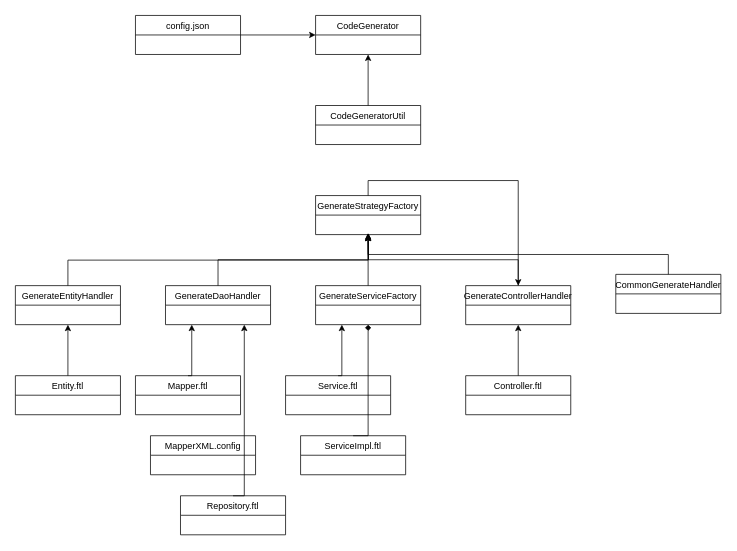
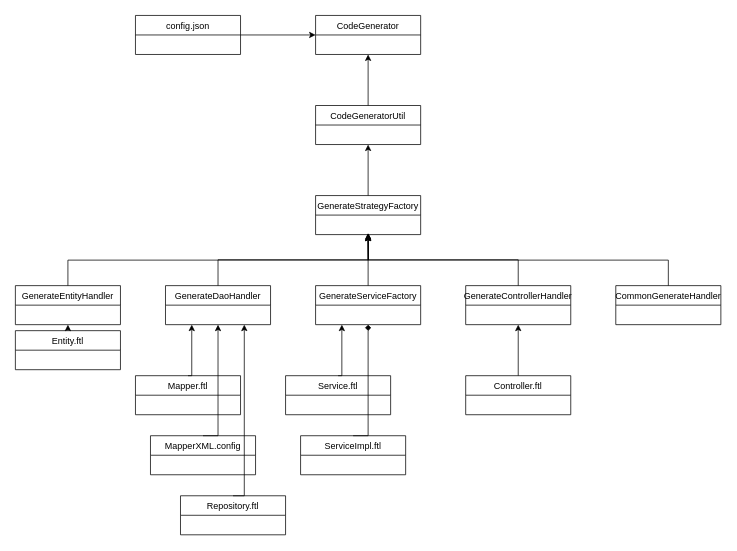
  <mxCell id="0" />
  <mxCell id="1" parent="0" />
  <mxCell id="2" style="edgeStyle=orthogonalEdgeStyle;rounded=0;orthogonalLoop=1;jettySize=auto;html=1;exitX=1;exitY=0.5;exitDx=0;exitDy=0;entryX=0;entryY=0.5;entryDx=0;entryDy=0;" edge="1" parent="1" source="3" target="4"><mxGeometry relative="1" as="geometry" /></mxCell>
  <mxCell id="3" value="config.json" style="swimlane;fontStyle=0;childLayout=stackLayout;horizontal=1;startSize=26;fillColor=none;horizontalStack=0;resizeParent=1;resizeParentMax=0;resizeLast=0;collapsible=1;marginBottom=0;" vertex="1" parent="1"><mxGeometry x="180" y="20" width="140" height="52" as="geometry" /></mxCell>
  <mxCell id="4" value="CodeGenerator" style="swimlane;fontStyle=0;childLayout=stackLayout;horizontal=1;startSize=26;fillColor=none;horizontalStack=0;resizeParent=1;resizeParentMax=0;resizeLast=0;collapsible=1;marginBottom=0;" vertex="1" parent="1"><mxGeometry x="420" y="20" width="140" height="52" as="geometry" /></mxCell>
  <mxCell id="5" style="edgeStyle=orthogonalEdgeStyle;rounded=0;orthogonalLoop=1;jettySize=auto;html=1;exitX=0.5;exitY=0;exitDx=0;exitDy=0;entryX=0.5;entryY=1;entryDx=0;entryDy=0;" edge="1" parent="1" source="6" target="4"><mxGeometry relative="1" as="geometry" /></mxCell>
  <mxCell id="6" value="CodeGeneratorUtil" style="swimlane;fontStyle=0;childLayout=stackLayout;horizontal=1;startSize=26;fillColor=none;horizontalStack=0;resizeParent=1;resizeParentMax=0;resizeLast=0;collapsible=1;marginBottom=0;" vertex="1" parent="1"><mxGeometry x="420" y="140" width="140" height="52" as="geometry" /></mxCell>
- <mxCell id="7" style="edgeStyle=orthogonalEdgeStyle;rounded=0;orthogonalLoop=1;jettySize=auto;html=1;exitX=0.5;exitY=0;exitDx=0;exitDy=0;" edge="1" parent="1" source="8" target="16"><mxGeometry relative="1" as="geometry" /></mxCell>
+ <mxCell id="7" style="edgeStyle=orthogonalEdgeStyle;rounded=0;orthogonalLoop=1;jettySize=auto;html=1;exitX=0.5;exitY=0;exitDx=0;exitDy=0;entryX=0.5;entryY=1;entryDx=0;entryDy=0;" edge="1" parent="1" source="8" target="6"><mxGeometry relative="1" as="geometry" /></mxCell>
  <mxCell id="8" value="GenerateStrategyFactory" style="swimlane;fontStyle=0;childLayout=stackLayout;horizontal=1;startSize=26;fillColor=none;horizontalStack=0;resizeParent=1;resizeParentMax=0;resizeLast=0;collapsible=1;marginBottom=0;" vertex="1" parent="1"><mxGeometry x="420" y="260" width="140" height="52" as="geometry" /></mxCell>
  <mxCell id="9" style="edgeStyle=orthogonalEdgeStyle;rounded=0;orthogonalLoop=1;jettySize=auto;html=1;exitX=0.5;exitY=0;exitDx=0;exitDy=0;entryX=0.5;entryY=1;entryDx=0;entryDy=0;" edge="1" parent="1" source="10" target="8"><mxGeometry relative="1" as="geometry" /></mxCell>
  <mxCell id="10" value="GenerateEntityHandler" style="swimlane;fontStyle=0;childLayout=stackLayout;horizontal=1;startSize=26;fillColor=none;horizontalStack=0;resizeParent=1;resizeParentMax=0;resizeLast=0;collapsible=1;marginBottom=0;" vertex="1" parent="1"><mxGeometry x="20" y="380" width="140" height="52" as="geometry" /></mxCell>
  <mxCell id="11" style="edgeStyle=orthogonalEdgeStyle;rounded=0;orthogonalLoop=1;jettySize=auto;html=1;exitX=0.5;exitY=0;exitDx=0;exitDy=0;" edge="1" parent="1" source="12"><mxGeometry relative="1" as="geometry"><mxPoint x="490" y="310" as="targetPoint" /></mxGeometry></mxCell>
  <mxCell id="12" value="GenerateDaoHandler" style="swimlane;fontStyle=0;childLayout=stackLayout;horizontal=1;startSize=26;fillColor=none;horizontalStack=0;resizeParent=1;resizeParentMax=0;resizeLast=0;collapsible=1;marginBottom=0;" vertex="1" parent="1"><mxGeometry x="220" y="380" width="140" height="52" as="geometry" /></mxCell>
  <mxCell id="13" style="edgeStyle=orthogonalEdgeStyle;rounded=0;orthogonalLoop=1;jettySize=auto;html=1;exitX=0.5;exitY=0;exitDx=0;exitDy=0;entryX=0.5;entryY=1;entryDx=0;entryDy=0;" edge="1" parent="1" source="14" target="8"><mxGeometry relative="1" as="geometry" /></mxCell>
  <mxCell id="14" value="GenerateServiceFactory" style="swimlane;fontStyle=0;childLayout=stackLayout;horizontal=1;startSize=26;fillColor=none;horizontalStack=0;resizeParent=1;resizeParentMax=0;resizeLast=0;collapsible=1;marginBottom=0;" vertex="1" parent="1"><mxGeometry x="420" y="380" width="140" height="52" as="geometry" /></mxCell>
  <mxCell id="15" style="edgeStyle=orthogonalEdgeStyle;rounded=0;orthogonalLoop=1;jettySize=auto;html=1;exitX=0.5;exitY=0;exitDx=0;exitDy=0;" edge="1" parent="1" source="16"><mxGeometry relative="1" as="geometry"><mxPoint x="490" y="310" as="targetPoint" /></mxGeometry></mxCell>
  <mxCell id="16" value="GenerateControllerHandler" style="swimlane;fontStyle=0;childLayout=stackLayout;horizontal=1;startSize=26;fillColor=none;horizontalStack=0;resizeParent=1;resizeParentMax=0;resizeLast=0;collapsible=1;marginBottom=0;" vertex="1" parent="1"><mxGeometry x="620" y="380" width="140" height="52" as="geometry" /></mxCell>
  <mxCell id="17" style="edgeStyle=orthogonalEdgeStyle;rounded=0;orthogonalLoop=1;jettySize=auto;html=1;exitX=0.5;exitY=0;exitDx=0;exitDy=0;entryX=0.5;entryY=1;entryDx=0;entryDy=0;" edge="1" parent="1" source="18" target="8"><mxGeometry relative="1" as="geometry" /></mxCell>
- <mxCell id="18" value="CommonGenerateHandler" style="swimlane;fontStyle=0;childLayout=stackLayout;horizontal=1;startSize=26;fillColor=none;horizontalStack=0;resizeParent=1;resizeParentMax=0;resizeLast=0;collapsible=1;marginBottom=0;" vertex="1" parent="1"><mxGeometry x="820" y="365" width="140" height="52" as="geometry" /></mxCell>
+ <mxCell id="18" value="CommonGenerateHandler" style="swimlane;fontStyle=0;childLayout=stackLayout;horizontal=1;startSize=26;fillColor=none;horizontalStack=0;resizeParent=1;resizeParentMax=0;resizeLast=0;collapsible=1;marginBottom=0;" vertex="1" parent="1"><mxGeometry x="820" y="380" width="140" height="52" as="geometry" /></mxCell>
  <mxCell id="19" style="edgeStyle=orthogonalEdgeStyle;rounded=0;orthogonalLoop=1;jettySize=auto;html=1;exitX=0.5;exitY=0;exitDx=0;exitDy=0;entryX=0.5;entryY=1;entryDx=0;entryDy=0;" edge="1" parent="1" source="20" target="10"><mxGeometry relative="1" as="geometry" /></mxCell>
- <mxCell id="20" value="Entity.ftl" style="swimlane;fontStyle=0;childLayout=stackLayout;horizontal=1;startSize=26;fillColor=none;horizontalStack=0;resizeParent=1;resizeParentMax=0;resizeLast=0;collapsible=1;marginBottom=0;" vertex="1" parent="1"><mxGeometry x="20" y="500" width="140" height="52" as="geometry" /></mxCell>
+ <mxCell id="20" value="Entity.ftl" style="swimlane;fontStyle=0;childLayout=stackLayout;horizontal=1;startSize=26;fillColor=none;horizontalStack=0;resizeParent=1;resizeParentMax=0;resizeLast=0;collapsible=1;marginBottom=0;" vertex="1" parent="1"><mxGeometry x="20" y="440" width="140" height="52" as="geometry" /></mxCell>
  <mxCell id="21" style="edgeStyle=orthogonalEdgeStyle;rounded=0;orthogonalLoop=1;jettySize=auto;html=1;exitX=0.5;exitY=0;exitDx=0;exitDy=0;entryX=0.25;entryY=1;entryDx=0;entryDy=0;" edge="1" parent="1" source="22" target="12"><mxGeometry relative="1" as="geometry"><Array as="points"><mxPoint x="255" y="500" /></Array></mxGeometry></mxCell>
  <mxCell id="22" value="Mapper.ftl" style="swimlane;fontStyle=0;childLayout=stackLayout;horizontal=1;startSize=26;fillColor=none;horizontalStack=0;resizeParent=1;resizeParentMax=0;resizeLast=0;collapsible=1;marginBottom=0;" vertex="1" parent="1"><mxGeometry x="180" y="500" width="140" height="52" as="geometry" /></mxCell>
  <mxCell id="23" style="edgeStyle=orthogonalEdgeStyle;rounded=0;orthogonalLoop=1;jettySize=auto;html=1;exitX=0.5;exitY=0;exitDx=0;exitDy=0;entryX=0.25;entryY=1;entryDx=0;entryDy=0;" edge="1" parent="1" source="24" target="14"><mxGeometry relative="1" as="geometry"><Array as="points"><mxPoint x="455" y="500" /></Array></mxGeometry></mxCell>
  <mxCell id="24" value="Service.ftl" style="swimlane;fontStyle=0;childLayout=stackLayout;horizontal=1;startSize=26;fillColor=none;horizontalStack=0;resizeParent=1;resizeParentMax=0;resizeLast=0;collapsible=1;marginBottom=0;" vertex="1" parent="1"><mxGeometry x="380" y="500" width="140" height="52" as="geometry" /></mxCell>
  <mxCell id="25" style="edgeStyle=orthogonalEdgeStyle;rounded=0;orthogonalLoop=1;jettySize=auto;html=1;exitX=0.5;exitY=0;exitDx=0;exitDy=0;entryX=0.5;entryY=1;entryDx=0;entryDy=0;" edge="1" parent="1" source="26" target="16"><mxGeometry relative="1" as="geometry" /></mxCell>
  <mxCell id="26" value="Controller.ftl" style="swimlane;fontStyle=0;childLayout=stackLayout;horizontal=1;startSize=26;fillColor=none;horizontalStack=0;resizeParent=1;resizeParentMax=0;resizeLast=0;collapsible=1;marginBottom=0;" vertex="1" parent="1"><mxGeometry x="620" y="500" width="140" height="52" as="geometry" /></mxCell>
+ <mxCell id="27" style="edgeStyle=orthogonalEdgeStyle;rounded=0;orthogonalLoop=1;jettySize=auto;html=1;exitX=0.5;exitY=0;exitDx=0;exitDy=0;entryX=0.5;entryY=1;entryDx=0;entryDy=0;" edge="1" parent="1" source="28" target="12"><mxGeometry relative="1" as="geometry"><Array as="points"><mxPoint x="290" y="580" /></Array></mxGeometry></mxCell>
  <mxCell id="28" value="MapperXML.config" style="swimlane;fontStyle=0;childLayout=stackLayout;horizontal=1;startSize=26;fillColor=none;horizontalStack=0;resizeParent=1;resizeParentMax=0;resizeLast=0;collapsible=1;marginBottom=0;" vertex="1" parent="1"><mxGeometry x="200" y="580" width="140" height="52" as="geometry" /></mxCell>
  <mxCell id="29" style="edgeStyle=orthogonalEdgeStyle;rounded=0;orthogonalLoop=1;jettySize=auto;html=1;exitX=0.5;exitY=0;exitDx=0;exitDy=0;entryX=0.75;entryY=1;entryDx=0;entryDy=0;" edge="1" parent="1" source="30" target="12"><mxGeometry relative="1" as="geometry"><Array as="points"><mxPoint x="325" y="660" /></Array></mxGeometry></mxCell>
  <mxCell id="30" value="Repository.ftl" style="swimlane;fontStyle=0;childLayout=stackLayout;horizontal=1;startSize=26;fillColor=none;horizontalStack=0;resizeParent=1;resizeParentMax=0;resizeLast=0;collapsible=1;marginBottom=0;" vertex="1" parent="1"><mxGeometry x="240" y="660" width="140" height="52" as="geometry" /></mxCell>
  <mxCell id="31" style="edgeStyle=orthogonalEdgeStyle;rounded=0;orthogonalLoop=1;jettySize=auto;html=1;exitX=0.5;exitY=0;exitDx=0;exitDy=0;entryX=0.5;entryY=1;entryDx=0;entryDy=0;endArrow=diamond;" edge="1" parent="1" source="32" target="14"><mxGeometry relative="1" as="geometry"><Array as="points"><mxPoint x="490" y="580" /></Array></mxGeometry></mxCell>
  <mxCell id="32" value="ServiceImpl.ftl" style="swimlane;fontStyle=0;childLayout=stackLayout;horizontal=1;startSize=26;fillColor=none;horizontalStack=0;resizeParent=1;resizeParentMax=0;resizeLast=0;collapsible=1;marginBottom=0;" vertex="1" parent="1"><mxGeometry x="400" y="580" width="140" height="52" as="geometry" /></mxCell>
